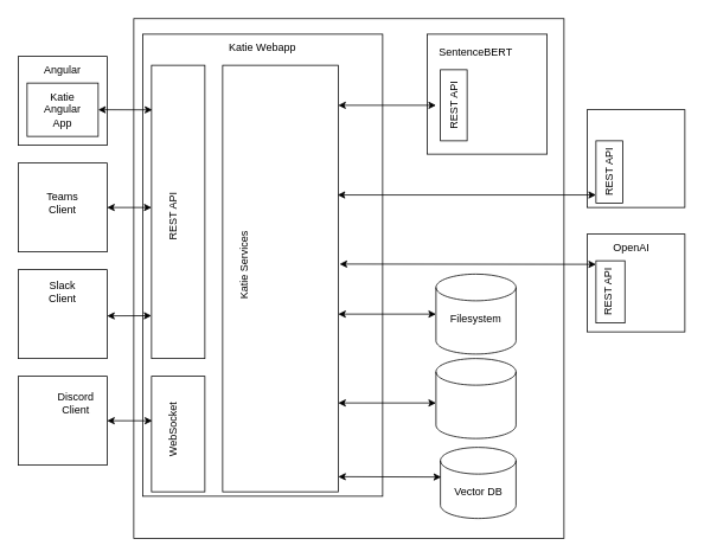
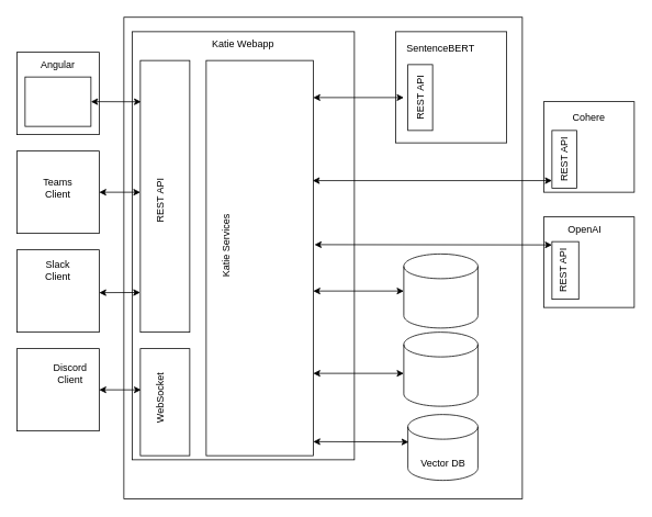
  <mxCell id="0" />
  <mxCell id="1" parent="0" />
  <mxCell id="2" value="" style="whiteSpace=wrap;html=1;aspect=fixed;" vertex="1" parent="1"><mxGeometry x="20" y="63" width="100" height="100" as="geometry" /></mxCell>
  <mxCell id="3" value="" style="whiteSpace=wrap;html=1;aspect=fixed;" vertex="1" parent="1"><mxGeometry x="20" y="183" width="100" height="100" as="geometry" /></mxCell>
  <mxCell id="4" value="" style="whiteSpace=wrap;html=1;aspect=fixed;" vertex="1" parent="1"><mxGeometry x="20" y="303" width="100" height="100" as="geometry" /></mxCell>
  <mxCell id="5" value="" style="whiteSpace=wrap;html=1;aspect=fixed;" vertex="1" parent="1"><mxGeometry x="20" y="423" width="100" height="100" as="geometry" /></mxCell>
  <mxCell id="6" value="" style="rounded=0;whiteSpace=wrap;html=1;" vertex="1" parent="1"><mxGeometry x="160" y="38" width="270" height="520" as="geometry" /></mxCell>
  <mxCell id="7" value="" style="rounded=0;whiteSpace=wrap;html=1;" vertex="1" parent="1"><mxGeometry x="170" y="73" width="60" height="330" as="geometry" /></mxCell>
  <mxCell id="8" value="" style="rounded=0;whiteSpace=wrap;html=1;" vertex="1" parent="1"><mxGeometry x="250" y="73" width="130" height="480" as="geometry" /></mxCell>
  <mxCell id="9" value="" style="rounded=0;whiteSpace=wrap;html=1;" vertex="1" parent="1"><mxGeometry x="170" y="423" width="60" height="130" as="geometry" /></mxCell>
  <mxCell id="10" value="" style="whiteSpace=wrap;html=1;aspect=fixed;" vertex="1" parent="1"><mxGeometry x="480" y="38" width="135" height="135" as="geometry" /></mxCell>
  <mxCell id="11" value="" style="shape=cylinder3;whiteSpace=wrap;html=1;boundedLbl=1;backgroundOutline=1;size=15;" vertex="1" parent="1"><mxGeometry x="490" y="308" width="90" height="90" as="geometry" /></mxCell>
  <mxCell id="12" value="" style="shape=cylinder3;whiteSpace=wrap;html=1;boundedLbl=1;backgroundOutline=1;size=15;" vertex="1" parent="1"><mxGeometry x="490" y="403" width="90" height="90" as="geometry" /></mxCell>
  <mxCell id="13" value="SentenceBERT" style="text;html=1;strokeColor=none;fillColor=none;align=center;verticalAlign=middle;whiteSpace=wrap;rounded=0;" vertex="1" parent="1"><mxGeometry x="490" y="43" width="90" height="30" as="geometry" /></mxCell>
  <mxCell id="14" value="" style="rounded=0;whiteSpace=wrap;html=1;fillColor=none;" vertex="1" parent="1"><mxGeometry x="495" y="78" width="30" height="80" as="geometry" /></mxCell>
  <mxCell id="15" value="REST API" style="text;html=1;strokeColor=none;fillColor=none;align=center;verticalAlign=middle;whiteSpace=wrap;rounded=0;rotation=-90;" vertex="1" parent="1"><mxGeometry x="155" y="223" width="80" height="40" as="geometry" /></mxCell>
  <mxCell id="16" value="WebSocket" style="text;html=1;strokeColor=none;fillColor=none;align=center;verticalAlign=middle;whiteSpace=wrap;rounded=0;rotation=270;" vertex="1" parent="1"><mxGeometry x="125" y="463" width="140" height="40" as="geometry" /></mxCell>
  <mxCell id="17" value="" style="rounded=0;whiteSpace=wrap;html=1;fillColor=none;" vertex="1" parent="1"><mxGeometry x="150" y="20.5" width="484" height="585" as="geometry" /></mxCell>
  <mxCell id="18" value="REST API" style="text;html=1;strokeColor=none;fillColor=none;align=center;verticalAlign=middle;whiteSpace=wrap;rounded=0;rotation=-90;" vertex="1" parent="1"><mxGeometry x="470" y="98" width="80" height="40" as="geometry" /></mxCell>
  <mxCell id="19" value="Angular" style="text;html=1;strokeColor=none;fillColor=none;align=center;verticalAlign=middle;whiteSpace=wrap;rounded=0;" vertex="1" parent="1"><mxGeometry x="40" y="63" width="60" height="30" as="geometry" /></mxCell>
  <mxCell id="20" value="" style="rounded=0;whiteSpace=wrap;html=1;fillColor=none;" vertex="1" parent="1"><mxGeometry x="30" y="93" width="80" height="60" as="geometry" /></mxCell>
  <mxCell id="21" value="Teams Client" style="text;html=1;strokeColor=none;fillColor=none;align=center;verticalAlign=middle;whiteSpace=wrap;rounded=0;" vertex="1" parent="1"><mxGeometry x="40" y="213" width="60" height="30" as="geometry" /></mxCell>
  <mxCell id="22" value="Slack Client" style="text;html=1;strokeColor=none;fillColor=none;align=center;verticalAlign=middle;whiteSpace=wrap;rounded=0;" vertex="1" parent="1"><mxGeometry x="40" y="313" width="60" height="30" as="geometry" /></mxCell>
  <mxCell id="23" value="&lt;div&gt;Discord Client&lt;/div&gt;" style="text;html=1;strokeColor=none;fillColor=none;align=center;verticalAlign=middle;whiteSpace=wrap;rounded=0;" vertex="1" parent="1"><mxGeometry x="55" y="438" width="60" height="30" as="geometry" /></mxCell>
- <mxCell id="24" value="Katie Angular App" style="text;html=1;strokeColor=none;fillColor=none;align=center;verticalAlign=middle;whiteSpace=wrap;rounded=0;" vertex="1" parent="1"><mxGeometry x="40" y="108" width="60" height="30" as="geometry" /></mxCell>
  <mxCell id="25" value="Katie Services" style="text;html=1;strokeColor=none;fillColor=none;align=center;verticalAlign=middle;whiteSpace=wrap;rounded=0;rotation=270;" vertex="1" parent="1"><mxGeometry x="210" y="283" width="130" height="30" as="geometry" /></mxCell>
- <mxCell id="26" value="Filesystem" style="text;html=1;strokeColor=none;fillColor=none;align=center;verticalAlign=middle;whiteSpace=wrap;rounded=0;" vertex="1" parent="1"><mxGeometry x="505" y="344.25" width="60" height="30" as="geometry" /></mxCell>
  <mxCell id="27" value="" style="whiteSpace=wrap;html=1;aspect=fixed;fillColor=none;" vertex="1" parent="1"><mxGeometry x="660" y="123" width="110" height="110" as="geometry" /></mxCell>
  <mxCell id="28" value="Katie Webapp" style="text;html=1;strokeColor=none;fillColor=none;align=center;verticalAlign=middle;whiteSpace=wrap;rounded=0;" vertex="1" parent="1"><mxGeometry x="185" y="38" width="220" height="30" as="geometry" /></mxCell>
  <mxCell id="29" value="REST API" style="text;html=1;strokeColor=none;fillColor=none;align=center;verticalAlign=middle;whiteSpace=wrap;rounded=0;rotation=-90;" vertex="1" parent="1"><mxGeometry x="643.75" y="311.75" width="80" height="32.5" as="geometry" /></mxCell>
  <mxCell id="30" value="REST API" style="text;html=1;strokeColor=none;fillColor=none;align=center;verticalAlign=middle;whiteSpace=wrap;rounded=0;rotation=-90;" vertex="1" parent="1"><mxGeometry x="645" y="178" width="80" height="30" as="geometry" /></mxCell>
  <mxCell id="31" value="" style="whiteSpace=wrap;html=1;aspect=fixed;fillColor=none;" vertex="1" parent="1"><mxGeometry x="660" y="263" width="110" height="110" as="geometry" /></mxCell>
  <mxCell id="32" value="" style="rounded=0;whiteSpace=wrap;html=1;fillColor=none;" vertex="1" parent="1"><mxGeometry x="670" y="158" width="30" height="70" as="geometry" /></mxCell>
  <mxCell id="33" value="" style="rounded=0;whiteSpace=wrap;html=1;fillColor=none;" vertex="1" parent="1"><mxGeometry x="670" y="293" width="32.5" height="70" as="geometry" /></mxCell>
+ <mxCell id="34" value="&lt;div&gt;Cohere&lt;/div&gt;" style="text;html=1;strokeColor=none;fillColor=none;align=center;verticalAlign=middle;whiteSpace=wrap;rounded=0;" vertex="1" parent="1"><mxGeometry x="685" y="128" width="60" height="30" as="geometry" /></mxCell>
  <mxCell id="35" value="OpenAI" style="text;html=1;strokeColor=none;fillColor=none;align=center;verticalAlign=middle;whiteSpace=wrap;rounded=0;" vertex="1" parent="1"><mxGeometry x="680" y="263" width="60" height="30" as="geometry" /></mxCell>
  <mxCell id="36" value="" style="endArrow=classic;startArrow=classic;html=1;rounded=0;entryX=1;entryY=0.5;entryDx=0;entryDy=0;exitX=0.571;exitY=-0.105;exitDx=0;exitDy=0;exitPerimeter=0;" edge="1" parent="1" source="16" target="5"><mxGeometry width="50" height="50" relative="1" as="geometry"><mxPoint x="280" y="303" as="sourcePoint" /><mxPoint x="330" y="253" as="targetPoint" /><Array as="points" /></mxGeometry></mxCell>
  <mxCell id="37" value="" style="endArrow=classic;startArrow=classic;html=1;rounded=0;exitX=-0.002;exitY=0.854;exitDx=0;exitDy=0;exitPerimeter=0;" edge="1" parent="1" source="7"><mxGeometry width="50" height="50" relative="1" as="geometry"><mxPoint x="180.8" y="483.06" as="sourcePoint" /><mxPoint x="120" y="355" as="targetPoint" /><Array as="points" /></mxGeometry></mxCell>
  <mxCell id="38" value="" style="endArrow=classic;startArrow=classic;html=1;rounded=0;entryX=1;entryY=0.5;entryDx=0;entryDy=0;" edge="1" parent="1" target="3"><mxGeometry width="50" height="50" relative="1" as="geometry"><mxPoint x="170" y="233" as="sourcePoint" /><mxPoint x="130" y="365" as="targetPoint" /><Array as="points" /></mxGeometry></mxCell>
  <mxCell id="39" value="" style="endArrow=classic;startArrow=classic;html=1;rounded=0;entryX=1;entryY=0.5;entryDx=0;entryDy=0;exitX=0.014;exitY=0.152;exitDx=0;exitDy=0;exitPerimeter=0;" edge="1" parent="1" source="7" target="20"><mxGeometry width="50" height="50" relative="1" as="geometry"><mxPoint x="180" y="243" as="sourcePoint" /><mxPoint x="130" y="243" as="targetPoint" /><Array as="points" /></mxGeometry></mxCell>
  <mxCell id="40" value="" style="endArrow=classic;startArrow=classic;html=1;rounded=0;" edge="1" parent="1" source="18"><mxGeometry width="50" height="50" relative="1" as="geometry"><mxPoint x="180.84" y="133.16" as="sourcePoint" /><mxPoint x="380" y="118" as="targetPoint" /><Array as="points" /></mxGeometry></mxCell>
  <mxCell id="41" value="" style="endArrow=classic;startArrow=classic;html=1;rounded=0;exitX=0;exitY=0.5;exitDx=0;exitDy=0;exitPerimeter=0;" edge="1" parent="1" source="11"><mxGeometry width="50" height="50" relative="1" as="geometry"><mxPoint x="500" y="128" as="sourcePoint" /><mxPoint x="380" y="353" as="targetPoint" /><Array as="points" /></mxGeometry></mxCell>
  <mxCell id="42" value="" style="endArrow=classic;startArrow=classic;html=1;rounded=0;exitX=0;exitY=0.556;exitDx=0;exitDy=0;exitPerimeter=0;" edge="1" parent="1" source="12"><mxGeometry width="50" height="50" relative="1" as="geometry"><mxPoint x="500" y="368" as="sourcePoint" /><mxPoint x="380" y="453" as="targetPoint" /><Array as="points" /></mxGeometry></mxCell>
  <mxCell id="43" value="" style="endArrow=classic;startArrow=classic;html=1;rounded=0;entryX=0.995;entryY=0.304;entryDx=0;entryDy=0;entryPerimeter=0;exitX=0;exitY=0.87;exitDx=0;exitDy=0;exitPerimeter=0;" edge="1" parent="1" source="32" target="8"><mxGeometry width="50" height="50" relative="1" as="geometry"><mxPoint x="500" y="128" as="sourcePoint" /><mxPoint x="390" y="128" as="targetPoint" /><Array as="points" /></mxGeometry></mxCell>
  <mxCell id="44" value="" style="endArrow=classic;startArrow=classic;html=1;rounded=0;entryX=1.012;entryY=0.466;entryDx=0;entryDy=0;entryPerimeter=0;" edge="1" parent="1" target="8"><mxGeometry width="50" height="50" relative="1" as="geometry"><mxPoint x="670" y="297" as="sourcePoint" /><mxPoint x="389.35" y="228.92" as="targetPoint" /><Array as="points" /></mxGeometry></mxCell>
  <mxCell id="45" value="" style="shape=cylinder3;whiteSpace=wrap;html=1;boundedLbl=1;backgroundOutline=1;size=15;fillColor=none;" vertex="1" parent="1"><mxGeometry x="495" y="503" width="85" height="80" as="geometry" /></mxCell>
  <mxCell id="46" value="" style="endArrow=classic;startArrow=classic;html=1;rounded=0;exitX=0.01;exitY=0.417;exitDx=0;exitDy=0;exitPerimeter=0;" edge="1" parent="1" source="45"><mxGeometry width="50" height="50" relative="1" as="geometry"><mxPoint x="500" y="463.04" as="sourcePoint" /><mxPoint x="380" y="536" as="targetPoint" /><Array as="points" /></mxGeometry></mxCell>
- <mxCell id="47" value="Vector DB" style="text;html=1;strokeColor=none;fillColor=none;align=center;verticalAlign=middle;whiteSpace=wrap;rounded=0;" vertex="1" parent="1"><mxGeometry x="507.5" y="538" width="60" height="30" as="geometry" /></mxCell>
+ <mxCell id="47" value="Vector DB" style="text;html=1;strokeColor=none;fillColor=none;align=center;verticalAlign=middle;whiteSpace=wrap;rounded=0;" vertex="1" parent="1"><mxGeometry x="507.5" y="548" width="60" height="30" as="geometry" /></mxCell>
